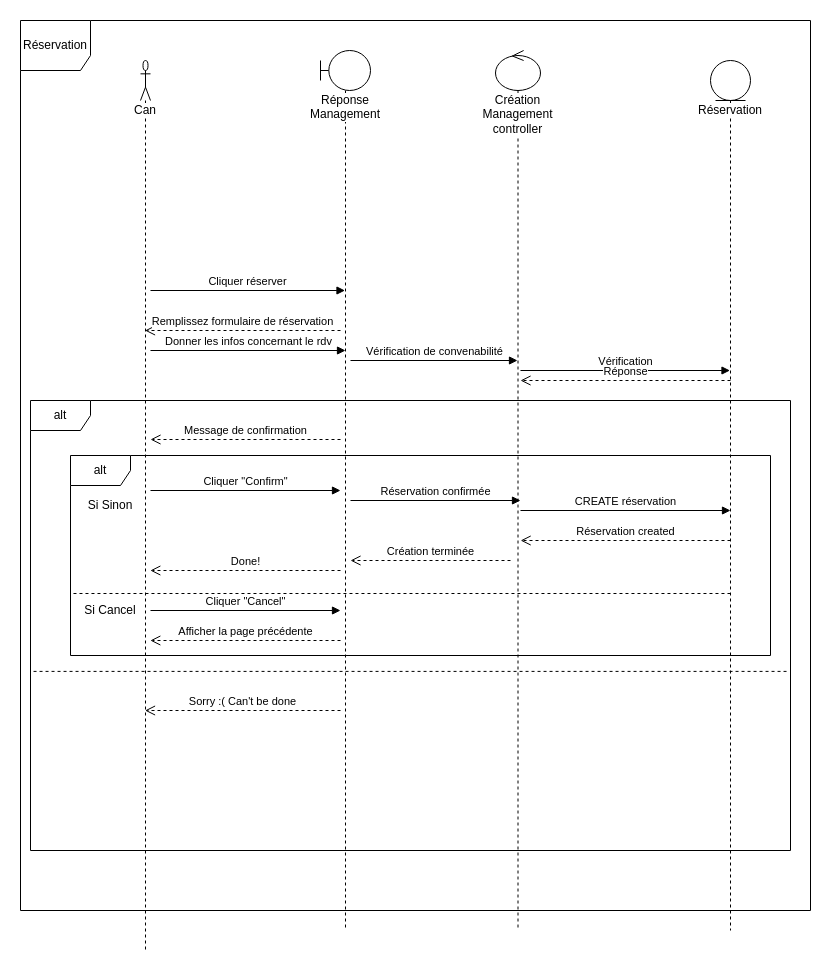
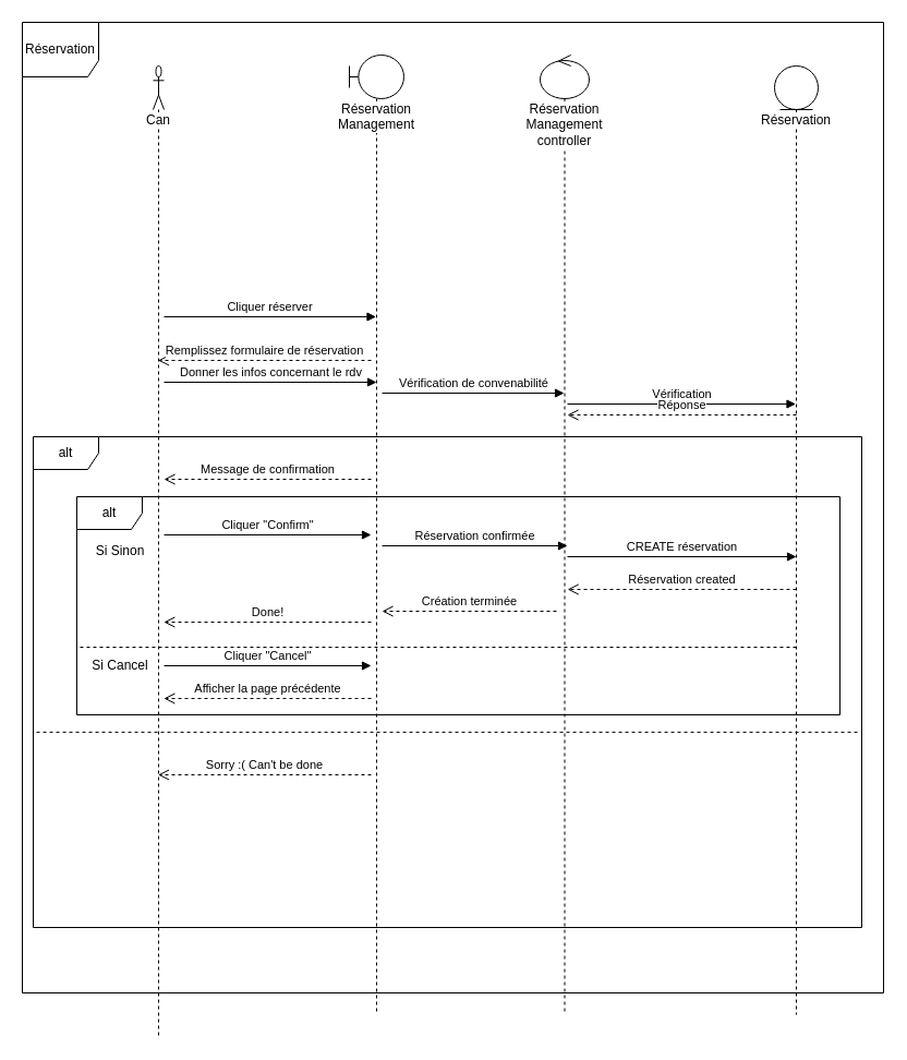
  <mxCell id="0" />
  <mxCell id="1" parent="0" />
  <mxCell id="2" value="alt" style="shape=umlFrame;whiteSpace=wrap;html=1;" parent="1" vertex="1"><mxGeometry x="70" y="455" width="700" height="200" as="geometry" /></mxCell>
  <mxCell id="3" value="Réservation" style="shape=umlFrame;whiteSpace=wrap;html=1;width=70;height=50;" parent="1" vertex="1"><mxGeometry y="20" width="790" height="890" as="geometry" x="20" /></mxCell>
  <mxCell id="4" value="alt" style="shape=umlFrame;whiteSpace=wrap;html=1;" parent="1" vertex="1"><mxGeometry x="30" y="400" width="760" height="450" as="geometry" /></mxCell>
- <mxCell id="5" value="Réponse Management" style="shape=umlLifeline;participant=umlBoundary;perimeter=lifelinePerimeter;whiteSpace=wrap;html=1;container=1;collapsible=0;recursiveResize=0;verticalAlign=top;spacingTop=36;labelBackgroundColor=#ffffff;outlineConnect=0;" parent="1" vertex="1"><mxGeometry x="320" y="50" width="50" height="880" as="geometry" /></mxCell>
+ <mxCell id="5" value="Réservation Management" style="shape=umlLifeline;participant=umlBoundary;perimeter=lifelinePerimeter;whiteSpace=wrap;html=1;container=1;collapsible=0;recursiveResize=0;verticalAlign=top;spacingTop=36;labelBackgroundColor=#ffffff;outlineConnect=0;" parent="1" vertex="1"><mxGeometry x="320" y="50" width="50" height="880" as="geometry" /></mxCell>
  <mxCell id="6" value="Vérification de convenabilité" style="html=1;verticalAlign=bottom;endArrow=block;" parent="5" target="8" edge="1"><mxGeometry width="80" relative="1" as="geometry"><mxPoint x="30" y="310" as="sourcePoint" /><mxPoint x="110" y="320" as="targetPoint" /></mxGeometry></mxCell>
  <mxCell id="7" value="Can" style="shape=umlLifeline;participant=umlActor;perimeter=lifelinePerimeter;whiteSpace=wrap;html=1;container=1;collapsible=0;recursiveResize=0;verticalAlign=top;spacingTop=36;labelBackgroundColor=#ffffff;outlineConnect=0;" parent="1" vertex="1"><mxGeometry x="140" y="60" width="10" height="890" as="geometry" /></mxCell>
- <mxCell id="8" value="Création Management controller" style="shape=umlLifeline;participant=umlControl;perimeter=lifelinePerimeter;whiteSpace=wrap;html=1;container=1;collapsible=0;recursiveResize=0;verticalAlign=top;spacingTop=36;labelBackgroundColor=#ffffff;outlineConnect=0;" parent="1" vertex="1"><mxGeometry x="495" y="50" width="45" height="880" as="geometry" /></mxCell>
+ <mxCell id="8" value="Réservation Management controller" style="shape=umlLifeline;participant=umlControl;perimeter=lifelinePerimeter;whiteSpace=wrap;html=1;container=1;collapsible=0;recursiveResize=0;verticalAlign=top;spacingTop=36;labelBackgroundColor=#ffffff;outlineConnect=0;" parent="1" vertex="1"><mxGeometry x="495" y="50" width="45" height="880" as="geometry" /></mxCell>
  <mxCell id="9" value="Vérification" style="html=1;verticalAlign=bottom;endArrow=block;" parent="8" target="10" edge="1"><mxGeometry width="80" relative="1" as="geometry"><mxPoint x="25" y="320" as="sourcePoint" /><mxPoint x="105" y="320" as="targetPoint" /></mxGeometry></mxCell>
  <mxCell id="10" value="Réservation" style="shape=umlLifeline;participant=umlEntity;perimeter=lifelinePerimeter;whiteSpace=wrap;html=1;container=1;collapsible=0;recursiveResize=0;verticalAlign=top;spacingTop=36;labelBackgroundColor=#ffffff;outlineConnect=0;" parent="1" vertex="1"><mxGeometry x="710" y="60" width="40" height="870" as="geometry" /></mxCell>
  <mxCell id="11" value="Cliquer réserver" style="html=1;verticalAlign=bottom;endArrow=block;" parent="1" target="5" edge="1"><mxGeometry width="80" relative="1" as="geometry"><mxPoint x="150" y="290" as="sourcePoint" /><mxPoint x="230" y="290" as="targetPoint" /></mxGeometry></mxCell>
  <mxCell id="12" value="Remplissez formulaire de réservation" style="html=1;verticalAlign=bottom;endArrow=open;dashed=1;endSize=8;" parent="1" target="7" edge="1"><mxGeometry relative="1" as="geometry"><mxPoint x="340" y="330" as="sourcePoint" /><mxPoint x="260" y="330" as="targetPoint" /></mxGeometry></mxCell>
  <mxCell id="13" value="Donner les infos concernant le rdv" style="html=1;verticalAlign=bottom;endArrow=block;" parent="1" edge="1"><mxGeometry width="80" relative="1" as="geometry"><mxPoint x="150" y="350" as="sourcePoint" /><mxPoint x="345" y="350" as="targetPoint" /></mxGeometry></mxCell>
  <mxCell id="14" value="Message de confirmation" style="html=1;verticalAlign=bottom;endArrow=open;dashed=1;endSize=8;" parent="1" edge="1"><mxGeometry relative="1" as="geometry"><mxPoint x="340" y="439" as="sourcePoint" /><mxPoint x="150" y="439" as="targetPoint" /></mxGeometry></mxCell>
  <mxCell id="15" value="Cliquer &quot;Confirm&quot;" style="html=1;verticalAlign=bottom;endArrow=block;" parent="1" edge="1"><mxGeometry width="80" relative="1" as="geometry"><mxPoint x="150" y="490" as="sourcePoint" /><mxPoint x="340" y="490" as="targetPoint" /></mxGeometry></mxCell>
  <mxCell id="16" value="Réservation confirmée" style="html=1;verticalAlign=bottom;endArrow=block;" parent="1" edge="1"><mxGeometry width="80" relative="1" as="geometry"><mxPoint x="350" y="500" as="sourcePoint" /><mxPoint x="520" y="500" as="targetPoint" /></mxGeometry></mxCell>
  <mxCell id="17" value="CREATE réservation" style="html=1;verticalAlign=bottom;endArrow=block;" parent="1" edge="1"><mxGeometry width="80" relative="1" as="geometry"><mxPoint x="520" y="510" as="sourcePoint" /><mxPoint x="730" y="510" as="targetPoint" /></mxGeometry></mxCell>
  <mxCell id="18" value="Réservation created" style="html=1;verticalAlign=bottom;endArrow=open;dashed=1;endSize=8;entryX=0.643;entryY=0.425;entryDx=0;entryDy=0;entryPerimeter=0;" parent="1" target="2" edge="1"><mxGeometry relative="1" as="geometry"><mxPoint x="730" y="540" as="sourcePoint" /><mxPoint x="650" y="540" as="targetPoint" /></mxGeometry></mxCell>
  <mxCell id="19" value="Création terminée" style="html=1;verticalAlign=bottom;endArrow=open;dashed=1;endSize=8;entryX=0.4;entryY=0.525;entryDx=0;entryDy=0;entryPerimeter=0;" parent="1" target="2" edge="1"><mxGeometry relative="1" as="geometry"><mxPoint x="510" y="560" as="sourcePoint" /><mxPoint x="430" y="560" as="targetPoint" /></mxGeometry></mxCell>
  <mxCell id="20" value="Done!" style="html=1;verticalAlign=bottom;endArrow=open;dashed=1;endSize=8;entryX=0.114;entryY=0.575;entryDx=0;entryDy=0;entryPerimeter=0;" parent="1" target="2" edge="1"><mxGeometry relative="1" as="geometry"><mxPoint x="340" y="570" as="sourcePoint" /><mxPoint x="260" y="570" as="targetPoint" /></mxGeometry></mxCell>
  <mxCell id="21" value="Cliquer &quot;Cancel&quot;" style="html=1;verticalAlign=bottom;endArrow=block;" parent="1" edge="1"><mxGeometry width="80" relative="1" as="geometry"><mxPoint x="150" y="610" as="sourcePoint" /><mxPoint x="340" y="610" as="targetPoint" /></mxGeometry></mxCell>
  <mxCell id="22" value="Afficher la page précédente" style="html=1;verticalAlign=bottom;endArrow=open;dashed=1;endSize=8;entryX=0.114;entryY=0.925;entryDx=0;entryDy=0;entryPerimeter=0;" parent="1" target="2" edge="1"><mxGeometry relative="1" as="geometry"><mxPoint x="340" y="640" as="sourcePoint" /><mxPoint x="260" y="640" as="targetPoint" /></mxGeometry></mxCell>
  <mxCell id="23" value="Si Sinon" style="text;html=1;strokeColor=none;fillColor=none;align=center;verticalAlign=middle;whiteSpace=wrap;rounded=0;" parent="1" vertex="1"><mxGeometry x="80" y="495" width="60" height="20" as="geometry" /></mxCell>
  <mxCell id="24" value="Si Cancel" style="text;html=1;strokeColor=none;fillColor=none;align=center;verticalAlign=middle;whiteSpace=wrap;rounded=0;" parent="1" vertex="1"><mxGeometry x="80" y="600" width="60" height="20" as="geometry" /></mxCell>
  <mxCell id="25" value="" style="endArrow=none;dashed=1;html=1;exitX=-0.117;exitY=-0.35;exitDx=0;exitDy=0;exitPerimeter=0;" parent="1" source="24" target="10" edge="1"><mxGeometry width="50" height="50" relative="1" as="geometry"><mxPoint x="110" y="610" as="sourcePoint" /><mxPoint x="160" y="560" as="targetPoint" /></mxGeometry></mxCell>
  <mxCell id="26" value="" style="endArrow=none;dashed=1;html=1;exitX=0.004;exitY=0.602;exitDx=0;exitDy=0;exitPerimeter=0;entryX=0.995;entryY=0.602;entryDx=0;entryDy=0;entryPerimeter=0;" parent="1" source="4" target="4" edge="1"><mxGeometry width="50" height="50" relative="1" as="geometry"><mxPoint x="80" y="690" as="sourcePoint" /><mxPoint x="130" y="640" as="targetPoint" /></mxGeometry></mxCell>
  <mxCell id="27" value="Sorry :( Can't be done" style="html=1;verticalAlign=bottom;endArrow=open;dashed=1;endSize=8;" parent="1" target="7" edge="1"><mxGeometry relative="1" as="geometry"><mxPoint x="340" y="710" as="sourcePoint" /><mxPoint x="260" y="710" as="targetPoint" /></mxGeometry></mxCell>
  <mxCell id="28" value="Réponse" style="html=1;verticalAlign=bottom;endArrow=open;dashed=1;endSize=8;" parent="1" edge="1"><mxGeometry relative="1" as="geometry"><mxPoint x="730" y="380" as="sourcePoint" /><mxPoint x="520" y="380" as="targetPoint" /></mxGeometry></mxCell>
